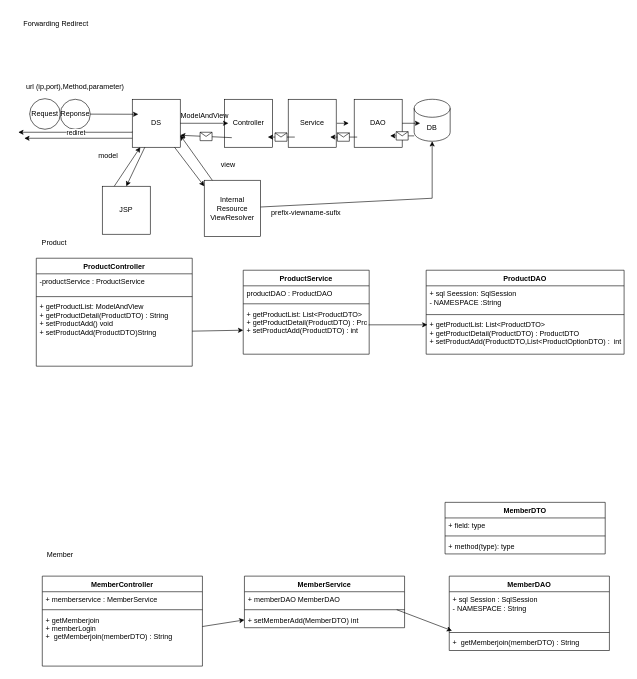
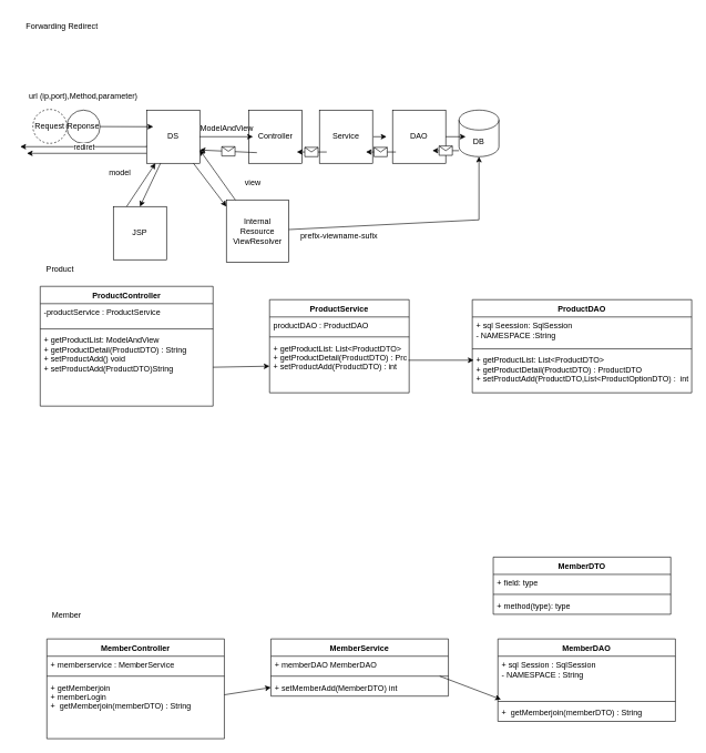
  <mxCell id="0" />
  <mxCell id="1" parent="0" />
  <mxCell id="2" value="DB" style="shape=cylinder3;whiteSpace=wrap;html=1;boundedLbl=1;backgroundOutline=1;size=15;" vertex="1" parent="1"><mxGeometry x="690" y="165" width="60" height="70" as="geometry" /></mxCell>
  <mxCell id="3" value="DAO" style="whiteSpace=wrap;html=1;aspect=fixed;" vertex="1" parent="1"><mxGeometry x="590" y="165" width="80" height="80" as="geometry" /></mxCell>
  <mxCell id="4" style="edgeStyle=orthogonalEdgeStyle;rounded=0;orthogonalLoop=1;jettySize=auto;html=1;exitX=1;exitY=0.5;exitDx=0;exitDy=0;" edge="1" parent="1"><mxGeometry relative="1" as="geometry"><mxPoint x="561" y="205" as="sourcePoint" /><mxPoint x="581" y="205" as="targetPoint" /></mxGeometry></mxCell>
  <mxCell id="5" value="Service" style="whiteSpace=wrap;html=1;aspect=fixed;" vertex="1" parent="1"><mxGeometry x="480" y="165" width="80" height="80" as="geometry" /></mxCell>
  <mxCell id="6" value="Controller" style="whiteSpace=wrap;html=1;aspect=fixed;" vertex="1" parent="1"><mxGeometry x="374" y="165" width="80" height="80" as="geometry" /></mxCell>
  <mxCell id="7" value="JSP" style="whiteSpace=wrap;html=1;aspect=fixed;" vertex="1" parent="1"><mxGeometry x="170" y="310" width="80" height="80" as="geometry" /></mxCell>
  <mxCell id="8" value="DS" style="whiteSpace=wrap;html=1;aspect=fixed;" vertex="1" parent="1"><mxGeometry x="220" y="165" width="80" height="80" as="geometry" /></mxCell>
  <mxCell id="9" value="Internal&lt;br&gt;Resource&lt;br&gt;ViewResolver" style="whiteSpace=wrap;html=1;aspect=fixed;" vertex="1" parent="1"><mxGeometry x="340" y="300" width="94" height="94" as="geometry" /></mxCell>
  <mxCell id="10" value="" style="endArrow=classic;html=1;rounded=0;" edge="1" parent="1" source="8"><mxGeometry width="50" height="50" relative="1" as="geometry"><mxPoint x="360" y="255" as="sourcePoint" /><mxPoint x="380" y="205" as="targetPoint" /></mxGeometry></mxCell>
  <mxCell id="11" value="" style="endArrow=classic;html=1;rounded=0;entryX=0.5;entryY=1;entryDx=0;entryDy=0;entryPerimeter=0;" edge="1" parent="1" source="9" target="2"><mxGeometry width="50" height="50" relative="1" as="geometry"><mxPoint x="450" y="350" as="sourcePoint" /><mxPoint x="520.711" y="300" as="targetPoint" /><Array as="points"><mxPoint x="720" y="330" /></Array></mxGeometry></mxCell>
  <mxCell id="12" value="" style="endArrow=classic;html=1;rounded=1;" edge="1" parent="1" source="3"><mxGeometry width="50" height="50" relative="1" as="geometry"><mxPoint x="670" y="255" as="sourcePoint" /><mxPoint x="700" y="205" as="targetPoint" /></mxGeometry></mxCell>
  <mxCell id="13" value="" style="endArrow=classic;html=1;rounded=0;" edge="1" parent="1"><mxGeometry relative="1" as="geometry"><mxPoint x="690" y="226" as="sourcePoint" /><mxPoint x="650" y="226" as="targetPoint" /></mxGeometry></mxCell>
  <mxCell id="14" value="" style="shape=message;html=1;outlineConnect=0;" vertex="1" parent="13"><mxGeometry width="20" height="14" relative="1" as="geometry"><mxPoint x="-10" y="-7" as="offset" /></mxGeometry></mxCell>
  <mxCell id="15" value="" style="endArrow=classic;html=1;rounded=0;" edge="1" parent="1"><mxGeometry relative="1" as="geometry"><mxPoint x="595" y="228" as="sourcePoint" /><mxPoint x="550" y="228" as="targetPoint" /></mxGeometry></mxCell>
  <mxCell id="16" value="" style="shape=message;html=1;outlineConnect=0;" vertex="1" parent="15"><mxGeometry width="20" height="14" relative="1" as="geometry"><mxPoint x="-10" y="-7" as="offset" /></mxGeometry></mxCell>
  <mxCell id="17" value="" style="endArrow=classic;html=1;rounded=0;" edge="1" parent="1"><mxGeometry relative="1" as="geometry"><mxPoint x="491" y="228" as="sourcePoint" /><mxPoint x="446" y="228" as="targetPoint" /></mxGeometry></mxCell>
  <mxCell id="18" value="" style="shape=message;html=1;outlineConnect=0;" vertex="1" parent="17"><mxGeometry width="20" height="14" relative="1" as="geometry"><mxPoint x="-10" y="-7" as="offset" /></mxGeometry></mxCell>
  <mxCell id="19" value="" style="endArrow=classic;html=1;rounded=0;entryX=1;entryY=0.75;entryDx=0;entryDy=0;" edge="1" parent="1" target="8"><mxGeometry relative="1" as="geometry"><mxPoint x="386" y="229" as="sourcePoint" /><mxPoint x="341" y="229" as="targetPoint" /></mxGeometry></mxCell>
  <mxCell id="20" value="" style="shape=message;html=1;outlineConnect=0;" vertex="1" parent="19"><mxGeometry width="20" height="14" relative="1" as="geometry"><mxPoint x="-10" y="-7" as="offset" /></mxGeometry></mxCell>
  <mxCell id="21" value="ModelAndView" style="text;html=1;strokeColor=none;fillColor=none;align=center;verticalAlign=middle;whiteSpace=wrap;rounded=0;" vertex="1" parent="1"><mxGeometry x="336" y="188" width="10" height="10" as="geometry" /></mxCell>
  <mxCell id="22" value="" style="endArrow=classic;html=1;rounded=0;" edge="1" parent="1" source="8"><mxGeometry width="50" height="50" relative="1" as="geometry"><mxPoint x="280" y="280" as="sourcePoint" /><mxPoint x="340" y="310" as="targetPoint" /></mxGeometry></mxCell>
  <mxCell id="23" value="prefix-viewname-sufix" style="text;html=1;strokeColor=none;fillColor=none;align=center;verticalAlign=middle;whiteSpace=wrap;rounded=0;" vertex="1" parent="1"><mxGeometry x="420" y="320" width="180" height="70" as="geometry" /></mxCell>
  <mxCell id="24" value="" style="endArrow=classic;html=1;rounded=0;entryX=1;entryY=0.75;entryDx=0;entryDy=0;" edge="1" parent="1" source="9" target="8"><mxGeometry width="50" height="50" relative="1" as="geometry"><mxPoint x="394" y="279.289" as="sourcePoint" /><mxPoint x="394" y="229.289" as="targetPoint" /></mxGeometry></mxCell>
  <mxCell id="25" value="model" style="text;html=1;strokeColor=none;fillColor=none;align=center;verticalAlign=middle;whiteSpace=wrap;rounded=0;" vertex="1" parent="1"><mxGeometry x="150" y="245" width="60" height="30" as="geometry" /></mxCell>
  <mxCell id="26" value="view" style="text;html=1;strokeColor=none;fillColor=none;align=center;verticalAlign=middle;whiteSpace=wrap;rounded=0;" vertex="1" parent="1"><mxGeometry x="350" y="260" width="60" height="30" as="geometry" /></mxCell>
  <mxCell id="27" value="" style="endArrow=classic;html=1;rounded=0;exitX=0.25;exitY=0;exitDx=0;exitDy=0;" edge="1" parent="1" source="7" target="8"><mxGeometry width="50" height="50" relative="1" as="geometry"><mxPoint x="210" y="320" as="sourcePoint" /><mxPoint x="260" y="270" as="targetPoint" /></mxGeometry></mxCell>
  <mxCell id="28" value="" style="endArrow=classic;html=1;rounded=0;entryX=0.5;entryY=0;entryDx=0;entryDy=0;" edge="1" parent="1" source="8" target="7"><mxGeometry width="50" height="50" relative="1" as="geometry"><mxPoint x="260" y="280" as="sourcePoint" /><mxPoint x="310" y="230" as="targetPoint" /></mxGeometry></mxCell>
  <mxCell id="29" value="" style="endArrow=classic;html=1;rounded=0;" edge="1" parent="1"><mxGeometry width="50" height="50" relative="1" as="geometry"><mxPoint x="220" y="230" as="sourcePoint" /><mxPoint x="40" y="230" as="targetPoint" /></mxGeometry></mxCell>
  <mxCell id="30" value="" style="endArrow=classic;html=1;rounded=0;exitX=0;exitY=0.5;exitDx=0;exitDy=0;startArrow=none;" edge="1" parent="1" source="32"><mxGeometry width="50" height="50" relative="1" as="geometry"><mxPoint x="130" y="187.5" as="sourcePoint" /><mxPoint x="230" y="190" as="targetPoint" /></mxGeometry></mxCell>
  <mxCell id="31" value="url (ip,port),Method,parameter)" style="text;html=1;strokeColor=none;fillColor=none;align=center;verticalAlign=middle;whiteSpace=wrap;rounded=0;" vertex="1" parent="1"><mxGeometry x="30" y="130" width="190" height="30" as="geometry" /></mxCell>
- <mxCell id="32" value="Request" style="ellipse;whiteSpace=wrap;html=1;aspect=fixed;" vertex="1" parent="1"><mxGeometry x="49" y="164" width="51" height="51" as="geometry" /></mxCell>
+ <mxCell id="32" value="Request" style="ellipse;whiteSpace=wrap;html=1;aspect=fixed;dashed=1;" vertex="1" parent="1"><mxGeometry x="49" y="164" width="51" height="51" as="geometry" /></mxCell>
  <mxCell id="33" value="" style="endArrow=none;html=1;rounded=0;entryX=0;entryY=0.25;entryDx=0;entryDy=0;exitX=1;exitY=0.25;exitDx=0;exitDy=0;" edge="1" parent="1" target="34"><mxGeometry width="50" height="50" relative="1" as="geometry"><mxPoint x="130" y="187.5" as="sourcePoint" /><mxPoint x="220" y="185" as="targetPoint" /></mxGeometry></mxCell>
  <mxCell id="34" value="Reponse" style="ellipse;whiteSpace=wrap;html=1;aspect=fixed;" vertex="1" parent="1"><mxGeometry x="100" y="165" width="50" height="50" as="geometry" /></mxCell>
  <mxCell id="35" value="Forwarding Redirect" style="text;html=1;strokeColor=none;fillColor=none;align=center;verticalAlign=middle;whiteSpace=wrap;rounded=0;" vertex="1" parent="1"><mxGeometry y="20" width="146" height="40" as="geometry" x="20" /></mxCell>
  <mxCell id="36" value="" style="endArrow=classic;html=1;rounded=0;exitX=0;exitY=0.675;exitDx=0;exitDy=0;exitPerimeter=0;" edge="1" parent="1" source="8"><mxGeometry relative="1" as="geometry"><mxPoint x="280" y="350" as="sourcePoint" /><mxPoint x="30" y="220" as="targetPoint" /><Array as="points"><mxPoint x="220" y="220" /></Array></mxGeometry></mxCell>
  <mxCell id="37" value="rediret" style="edgeLabel;resizable=0;html=1;align=center;verticalAlign=middle;" connectable="0" vertex="1" parent="36"><mxGeometry relative="1" as="geometry" /></mxCell>
  <mxCell id="38" value="Product" style="text;html=1;strokeColor=none;fillColor=none;align=center;verticalAlign=middle;whiteSpace=wrap;rounded=0;" vertex="1" parent="1"><mxGeometry x="60" y="390" width="60" height="30" as="geometry" /></mxCell>
  <mxCell id="39" value="ProductDAO" style="swimlane;fontStyle=1;align=center;verticalAlign=top;childLayout=stackLayout;horizontal=1;startSize=26;horizontalStack=0;resizeParent=1;resizeParentMax=0;resizeLast=0;collapsible=1;marginBottom=0;" vertex="1" parent="1"><mxGeometry x="710" y="450" width="330" height="140" as="geometry" /></mxCell>
  <mxCell id="40" value="+ sql Seession: SqlSession&#10;- NAMESPACE :String" style="text;strokeColor=none;fillColor=none;align=left;verticalAlign=top;spacingLeft=4;spacingRight=4;overflow=hidden;rotatable=0;points=[[0,0.5],[1,0.5]];portConstraint=eastwest;" vertex="1" parent="39"><mxGeometry y="26" width="330" height="44" as="geometry" /></mxCell>
  <mxCell id="41" value="" style="line;strokeWidth=1;fillColor=none;align=left;verticalAlign=middle;spacingTop=-1;spacingLeft=3;spacingRight=3;rotatable=0;labelPosition=right;points=[];portConstraint=eastwest;strokeColor=inherit;" vertex="1" parent="39"><mxGeometry y="70" width="330" height="8" as="geometry" /></mxCell>
  <mxCell id="42" value="+ getProductList: List&lt;ProductDTO&gt;&#10;+ getProductDetail(ProductDTO) : ProductDTO&#10;+ setProductAdd(ProductDTO,List&lt;ProductOptionDTO) :  int" style="text;strokeColor=none;fillColor=none;align=left;verticalAlign=top;spacingLeft=4;spacingRight=4;overflow=hidden;rotatable=0;points=[[0,0.5],[1,0.5]];portConstraint=eastwest;" vertex="1" parent="39"><mxGeometry y="78" width="330" height="62" as="geometry" /></mxCell>
  <mxCell id="43" value="ProductService" style="swimlane;fontStyle=1;align=center;verticalAlign=top;childLayout=stackLayout;horizontal=1;startSize=26;horizontalStack=0;resizeParent=1;resizeParentMax=0;resizeLast=0;collapsible=1;marginBottom=0;" vertex="1" parent="1"><mxGeometry x="405" y="450" width="210" height="140" as="geometry" /></mxCell>
  <mxCell id="44" value="productDAO : ProductDAO" style="text;strokeColor=none;fillColor=none;align=left;verticalAlign=top;spacingLeft=4;spacingRight=4;overflow=hidden;rotatable=0;points=[[0,0.5],[1,0.5]];portConstraint=eastwest;" vertex="1" parent="43"><mxGeometry y="26" width="210" height="26" as="geometry" /></mxCell>
  <mxCell id="45" value="" style="line;strokeWidth=1;fillColor=none;align=left;verticalAlign=middle;spacingTop=-1;spacingLeft=3;spacingRight=3;rotatable=0;labelPosition=right;points=[];portConstraint=eastwest;strokeColor=inherit;" vertex="1" parent="43"><mxGeometry y="52" width="210" height="8" as="geometry" /></mxCell>
  <mxCell id="46" value="+ getProductList: List&lt;ProductDTO&gt;&#10;+ getProductDetail(ProductDTO) : ProductDTO&#10;+ setProductAdd(ProductDTO) : int" style="text;strokeColor=none;fillColor=none;align=left;verticalAlign=top;spacingLeft=4;spacingRight=4;overflow=hidden;rotatable=0;points=[[0,0.5],[1,0.5]];portConstraint=eastwest;" vertex="1" parent="43"><mxGeometry y="60" width="210" height="80" as="geometry" /></mxCell>
  <mxCell id="47" value="ProductController" style="swimlane;fontStyle=1;align=center;verticalAlign=top;childLayout=stackLayout;horizontal=1;startSize=26;horizontalStack=0;resizeParent=1;resizeParentMax=0;resizeLast=0;collapsible=1;marginBottom=0;" vertex="1" parent="1"><mxGeometry x="60" y="430" width="260" height="180" as="geometry" /></mxCell>
  <mxCell id="48" value="-productService : ProductService" style="text;strokeColor=none;fillColor=none;align=left;verticalAlign=top;spacingLeft=4;spacingRight=4;overflow=hidden;rotatable=0;points=[[0,0.5],[1,0.5]];portConstraint=eastwest;" vertex="1" parent="47"><mxGeometry y="26" width="260" height="34" as="geometry" /></mxCell>
  <mxCell id="49" value="" style="line;strokeWidth=1;fillColor=none;align=left;verticalAlign=middle;spacingTop=-1;spacingLeft=3;spacingRight=3;rotatable=0;labelPosition=right;points=[];portConstraint=eastwest;strokeColor=inherit;" vertex="1" parent="47"><mxGeometry y="60" width="260" height="8" as="geometry" /></mxCell>
  <mxCell id="50" value="+ getProductList: ModelAndView&#10;+ getProductDetail(ProductDTO) : String&#10;+ setProductAdd() void&#10;+ setProductAdd(ProductDTO)String" style="text;strokeColor=none;fillColor=none;align=left;verticalAlign=top;spacingLeft=4;spacingRight=4;overflow=hidden;rotatable=0;points=[[0,0.5],[1,0.5]];portConstraint=eastwest;" vertex="1" parent="47"><mxGeometry y="68" width="260" height="112" as="geometry" /></mxCell>
  <mxCell id="51" value="" style="endArrow=classic;html=1;rounded=0;entryX=0;entryY=0.5;entryDx=0;entryDy=0;" edge="1" parent="1" source="50" target="46"><mxGeometry width="50" height="50" relative="1" as="geometry"><mxPoint x="410" y="570" as="sourcePoint" /><mxPoint x="460" y="520" as="targetPoint" /></mxGeometry></mxCell>
  <mxCell id="52" value="" style="endArrow=classic;html=1;rounded=0;exitX=0.995;exitY=0.388;exitDx=0;exitDy=0;exitPerimeter=0;entryX=0.006;entryY=0.21;entryDx=0;entryDy=0;entryPerimeter=0;" edge="1" parent="1" source="46" target="42"><mxGeometry width="50" height="50" relative="1" as="geometry"><mxPoint x="410" y="570" as="sourcePoint" /><mxPoint x="460" y="520" as="targetPoint" /></mxGeometry></mxCell>
  <mxCell id="53" value="Member" style="text;html=1;strokeColor=none;fillColor=none;align=center;verticalAlign=middle;whiteSpace=wrap;rounded=0;" vertex="1" parent="1"><mxGeometry x="70" y="910" width="60" height="30" as="geometry" /></mxCell>
  <mxCell id="54" value="MemberController" style="swimlane;fontStyle=1;align=center;verticalAlign=top;childLayout=stackLayout;horizontal=1;startSize=26;horizontalStack=0;resizeParent=1;resizeParentMax=0;resizeLast=0;collapsible=1;marginBottom=0;" vertex="1" parent="1"><mxGeometry x="70" y="960" width="267" height="150" as="geometry" /></mxCell>
  <mxCell id="55" value="+ memberservice : MemberService" style="text;strokeColor=none;fillColor=none;align=left;verticalAlign=top;spacingLeft=4;spacingRight=4;overflow=hidden;rotatable=0;points=[[0,0.5],[1,0.5]];portConstraint=eastwest;" vertex="1" parent="54"><mxGeometry y="26" width="267" height="26" as="geometry" /></mxCell>
  <mxCell id="56" value="" style="line;strokeWidth=1;fillColor=none;align=left;verticalAlign=middle;spacingTop=-1;spacingLeft=3;spacingRight=3;rotatable=0;labelPosition=right;points=[];portConstraint=eastwest;strokeColor=inherit;" vertex="1" parent="54"><mxGeometry y="52" width="267" height="8" as="geometry" /></mxCell>
  <mxCell id="57" value="+ getMemberjoin&#10;+ memberLogin&#10;+  getMemberjoin(memberDTO) : String" style="text;strokeColor=none;fillColor=none;align=left;verticalAlign=top;spacingLeft=4;spacingRight=4;overflow=hidden;rotatable=0;points=[[0,0.5],[1,0.5]];portConstraint=eastwest;" vertex="1" parent="54"><mxGeometry y="60" width="267" height="90" as="geometry" /></mxCell>
  <mxCell id="58" value="MemberService" style="swimlane;fontStyle=1;align=center;verticalAlign=top;childLayout=stackLayout;horizontal=1;startSize=26;horizontalStack=0;resizeParent=1;resizeParentMax=0;resizeLast=0;collapsible=1;marginBottom=0;" vertex="1" parent="1"><mxGeometry x="407" y="960" width="267" height="86" as="geometry" /></mxCell>
  <mxCell id="59" value="+ memberDAO MemberDAO" style="text;strokeColor=none;fillColor=none;align=left;verticalAlign=top;spacingLeft=4;spacingRight=4;overflow=hidden;rotatable=0;points=[[0,0.5],[1,0.5]];portConstraint=eastwest;" vertex="1" parent="58"><mxGeometry y="26" width="267" height="26" as="geometry" /></mxCell>
  <mxCell id="60" value="" style="line;strokeWidth=1;fillColor=none;align=left;verticalAlign=middle;spacingTop=-1;spacingLeft=3;spacingRight=3;rotatable=0;labelPosition=right;points=[];portConstraint=eastwest;strokeColor=inherit;" vertex="1" parent="58"><mxGeometry y="52" width="267" height="8" as="geometry" /></mxCell>
  <mxCell id="61" value="+ setMemberAdd(MemberDTO) int" style="text;strokeColor=none;fillColor=none;align=left;verticalAlign=top;spacingLeft=4;spacingRight=4;overflow=hidden;rotatable=0;points=[[0,0.5],[1,0.5]];portConstraint=eastwest;" vertex="1" parent="58"><mxGeometry y="60" width="267" height="26" as="geometry" /></mxCell>
  <mxCell id="62" value="MemberDAO" style="swimlane;fontStyle=1;align=center;verticalAlign=top;childLayout=stackLayout;horizontal=1;startSize=26;horizontalStack=0;resizeParent=1;resizeParentMax=0;resizeLast=0;collapsible=1;marginBottom=0;" vertex="1" parent="1"><mxGeometry x="748.5" y="960" width="267" height="124" as="geometry" /></mxCell>
  <mxCell id="63" value="+ sql Session : SqlSession&#10;- NAMESPACE : String" style="text;strokeColor=none;fillColor=none;align=left;verticalAlign=top;spacingLeft=4;spacingRight=4;overflow=hidden;rotatable=0;points=[[0,0.5],[1,0.5]];portConstraint=eastwest;" vertex="1" parent="62"><mxGeometry y="26" width="267" height="64" as="geometry" /></mxCell>
  <mxCell id="64" value="" style="line;strokeWidth=1;fillColor=none;align=left;verticalAlign=middle;spacingTop=-1;spacingLeft=3;spacingRight=3;rotatable=0;labelPosition=right;points=[];portConstraint=eastwest;strokeColor=inherit;" vertex="1" parent="62"><mxGeometry y="90" width="267" height="8" as="geometry" /></mxCell>
  <mxCell id="65" value="+  getMemberjoin(memberDTO) : String" style="text;strokeColor=none;fillColor=none;align=left;verticalAlign=top;spacingLeft=4;spacingRight=4;overflow=hidden;rotatable=0;points=[[0,0.5],[1,0.5]];portConstraint=eastwest;" vertex="1" parent="62"><mxGeometry y="98" width="267" height="26" as="geometry" /></mxCell>
  <mxCell id="66" value="MemberDTO" style="swimlane;fontStyle=1;align=center;verticalAlign=top;childLayout=stackLayout;horizontal=1;startSize=26;horizontalStack=0;resizeParent=1;resizeParentMax=0;resizeLast=0;collapsible=1;marginBottom=0;" vertex="1" parent="1"><mxGeometry x="741.5" y="837" width="267" height="86" as="geometry" /></mxCell>
  <mxCell id="67" value="+ field: type" style="text;strokeColor=none;fillColor=none;align=left;verticalAlign=top;spacingLeft=4;spacingRight=4;overflow=hidden;rotatable=0;points=[[0,0.5],[1,0.5]];portConstraint=eastwest;" vertex="1" parent="66"><mxGeometry y="26" width="267" height="26" as="geometry" /></mxCell>
  <mxCell id="68" value="" style="line;strokeWidth=1;fillColor=none;align=left;verticalAlign=middle;spacingTop=-1;spacingLeft=3;spacingRight=3;rotatable=0;labelPosition=right;points=[];portConstraint=eastwest;strokeColor=inherit;" vertex="1" parent="66"><mxGeometry y="52" width="267" height="8" as="geometry" /></mxCell>
  <mxCell id="69" value="+ method(type): type" style="text;strokeColor=none;fillColor=none;align=left;verticalAlign=top;spacingLeft=4;spacingRight=4;overflow=hidden;rotatable=0;points=[[0,0.5],[1,0.5]];portConstraint=eastwest;" vertex="1" parent="66"><mxGeometry y="60" width="267" height="26" as="geometry" /></mxCell>
  <mxCell id="70" value="" style="endArrow=classic;html=1;rounded=0;entryX=0;entryY=0.5;entryDx=0;entryDy=0;" edge="1" parent="1" source="57" target="61"><mxGeometry width="50" height="50" relative="1" as="geometry"><mxPoint x="390" y="890" as="sourcePoint" /><mxPoint x="440" y="840" as="targetPoint" /></mxGeometry></mxCell>
  <mxCell id="71" value="" style="endArrow=classic;html=1;rounded=0;exitX=0.951;exitY=-0.154;exitDx=0;exitDy=0;exitPerimeter=0;entryX=0.017;entryY=0.125;entryDx=0;entryDy=0;entryPerimeter=0;" edge="1" parent="1" source="61" target="64"><mxGeometry width="50" height="50" relative="1" as="geometry"><mxPoint x="660" y="1040" as="sourcePoint" /><mxPoint x="710" y="990" as="targetPoint" /></mxGeometry></mxCell>
